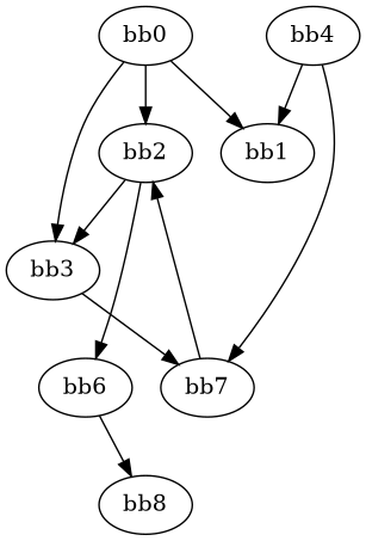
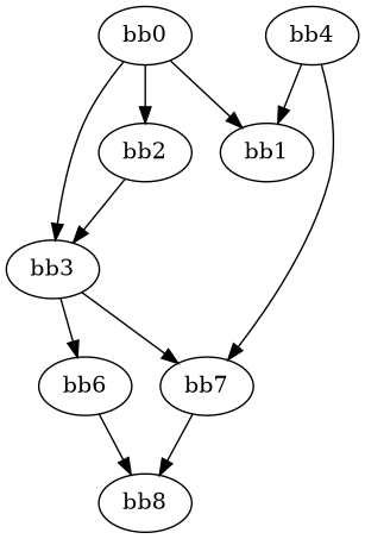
  digraph {
    n1 [label="bb0\l"]
    n2 [label="bb1\l"]
    n3 [label="bb2\l"]
    n4 [label="bb3\l"]
    n5 [label="bb6\l"]
    n6 [label="bb7\l"]
    n7 [label="bb4\l"]
    n8 [label="bb8\l"]
    n1 -> n2
    n1 -> n3
    n1 -> n4
    n3 -> n4
-   n3 -> n5
+   n4 -> n5
    n4 -> n6
    n5 -> n8
-   n6 -> n3
+   n6 -> n8
    n7 -> n2
    n7 -> n6
  }
